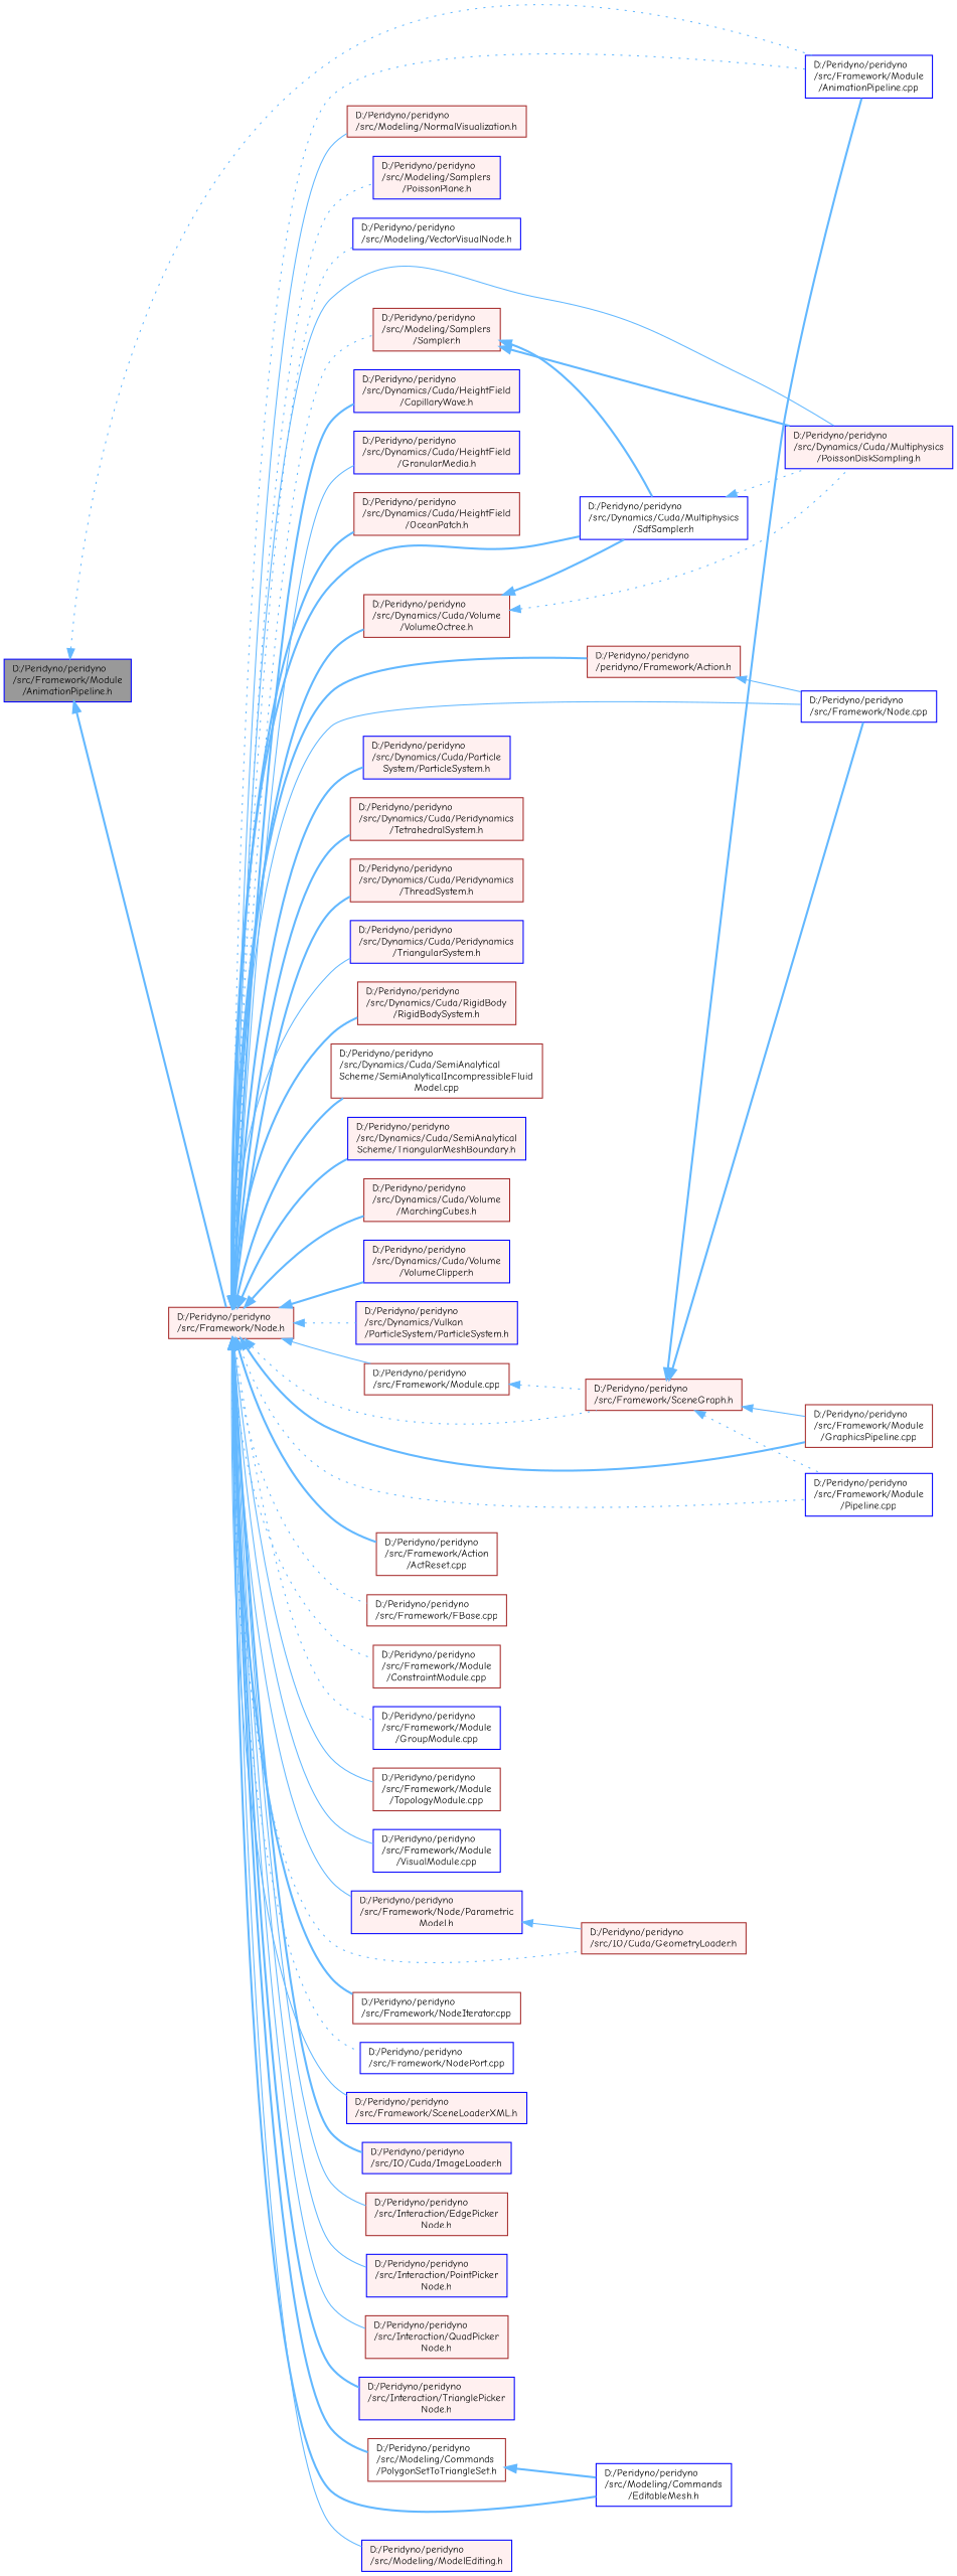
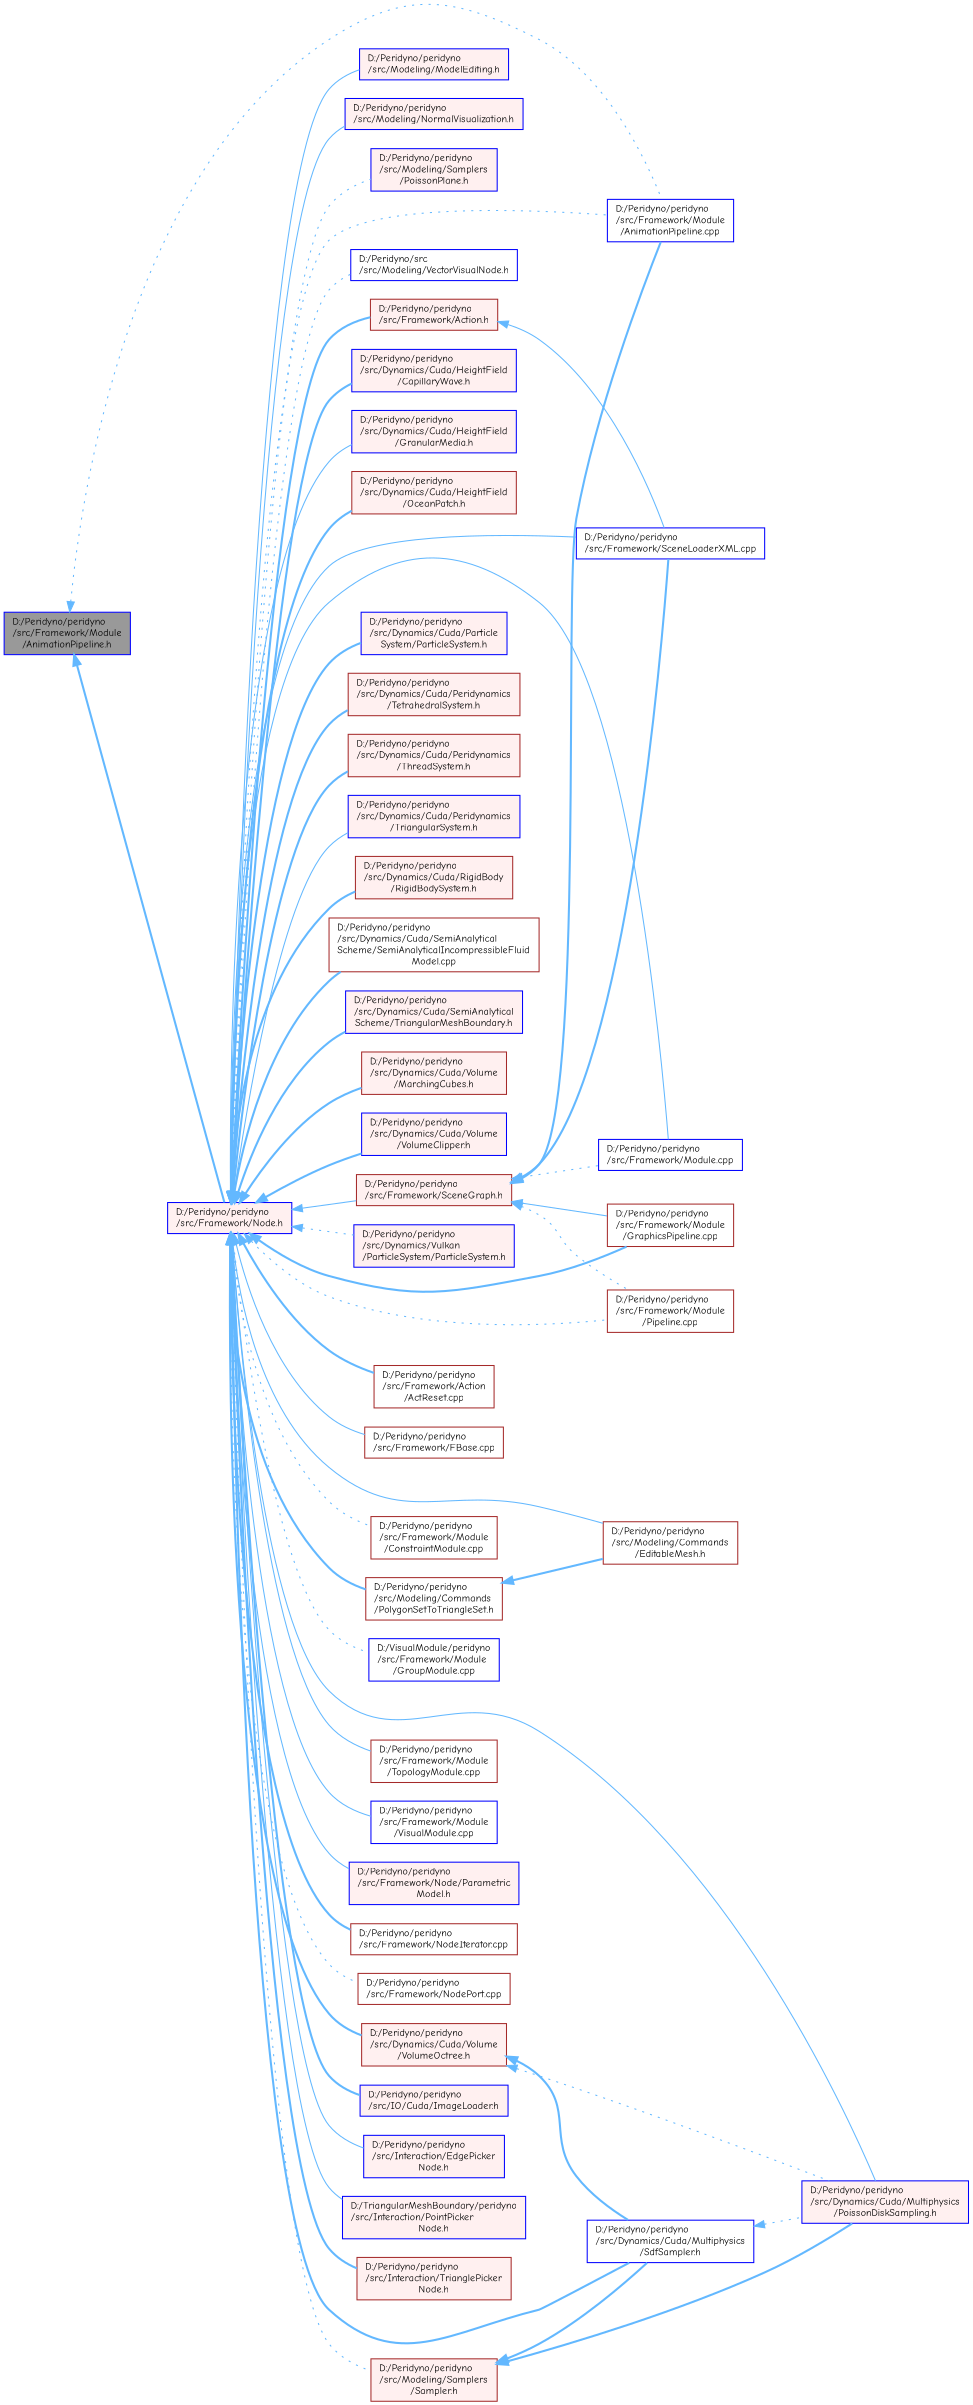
  digraph {
    fontname="Comic Neue"
    rankdir=LR
    node [color=blue fillcolor="#FFF0F0" fontname="Comic Neue" fontsize=10 shape=box style=filled]
    edge [color=steelblue1 dir=back fontname="Comic Neue" fontsize=10 labelfontname=Helvetica labelfontsize=10 style=bold]
    n1 [fillcolor=grey60 fontcolor=black height=0.2 label="D:/Peridyno/peridyno\l/src/Framework/Module\l/AnimationPipeline.h" width=0.4]
    n2 [fillcolor=white height=0.2 label="D:/Peridyno/peridyno\l/src/Framework/Module\l/AnimationPipeline.cpp" width=0.4]
-   n3 [color=brown height=0.2 label="D:/Peridyno/peridyno\l/src/Framework/Node.h" width=0.4]
+   n3 [height=0.2 label="D:/Peridyno/peridyno\l/src/Framework/Node.h" width=0.4]
    n4 [height=0.2 label="D:/Peridyno/peridyno\l/src/Dynamics/Cuda/HeightField\l/CapillaryWave.h" width=0.4]
    n5 [height=0.2 label="D:/Peridyno/peridyno\l/src/Dynamics/Cuda/HeightField\l/GranularMedia.h" width=0.4]
    n6 [color=brown height=0.2 label="D:/Peridyno/peridyno\l/src/Dynamics/Cuda/HeightField\l/OceanPatch.h" width=0.4]
    n7 [height=0.2 label="D:/Peridyno/peridyno\l/src/Dynamics/Cuda/Multiphysics\l/PoissonDiskSampling.h" width=0.4]
    n8 [fillcolor=white height=0.2 label="D:/Peridyno/peridyno\l/src/Dynamics/Cuda/Multiphysics\l/SdfSampler.h" width=0.4]
    n9 [height=0.2 label="D:/Peridyno/peridyno\l/src/Dynamics/Cuda/Particle\lSystem/ParticleSystem.h" width=0.4]
    n10 [color=brown height=0.2 label="D:/Peridyno/peridyno\l/src/Dynamics/Cuda/Peridynamics\l/TetrahedralSystem.h" width=0.4]
    n11 [color=brown height=0.2 label="D:/Peridyno/peridyno\l/src/Dynamics/Cuda/Peridynamics\l/ThreadSystem.h" width=0.4]
    n12 [height=0.2 label="D:/Peridyno/peridyno\l/src/Dynamics/Cuda/Peridynamics\l/TriangularSystem.h" width=0.4]
    n13 [color=brown height=0.2 label="D:/Peridyno/peridyno\l/src/Dynamics/Cuda/RigidBody\l/RigidBodySystem.h" width=0.4]
    n14 [color=brown fillcolor=white height=0.2 label="D:/Peridyno/peridyno\l/src/Dynamics/Cuda/SemiAnalytical\lScheme/SemiAnalyticalIncompressibleFluid\lModel.cpp" width=0.4]
    n15 [height=0.2 label="D:/Peridyno/peridyno\l/src/Dynamics/Cuda/SemiAnalytical\lScheme/TriangularMeshBoundary.h" width=0.4]
    n16 [color=brown height=0.2 label="D:/Peridyno/peridyno\l/src/Dynamics/Cuda/Volume\l/MarchingCubes.h" width=0.4]
    n17 [height=0.2 label="D:/Peridyno/peridyno\l/src/Dynamics/Cuda/Volume\l/VolumeClipper.h" width=0.4]
    n18 [color=brown height=0.2 label="D:/Peridyno/peridyno\l/src/Dynamics/Cuda/Volume\l/VolumeOctree.h" width=0.4]
    n19 [height=0.2 label="D:/Peridyno/peridyno\l/src/Dynamics/Vulkan\l/ParticleSystem/ParticleSystem.h" width=0.4]
-   n20 [color=brown height=0.2 label="D:/Peridyno/peridyno\l/peridyno/Framework/Action.h" width=0.4]
-   n21 [fillcolor=white height=0.2 label="D:/Peridyno/peridyno\l/src/Framework/Node.cpp" width=0.4]
+   n20 [color=brown height=0.2 label="D:/Peridyno/peridyno\l/src/Framework/Action.h" width=0.4]
+   n21 [fillcolor=white height=0.2 label="D:/Peridyno/peridyno\l/src/Framework/SceneLoaderXML.cpp" width=0.4]
    n22 [color=brown fillcolor=white height=0.2 label="D:/Peridyno/peridyno\l/src/Framework/Action\l/ActReset.cpp" width=0.4]
    n23 [color=brown fillcolor=white height=0.2 label="D:/Peridyno/peridyno\l/src/Framework/FBase.cpp" width=0.4]
-   n24 [color=brown fillcolor=white height=0.2 label="D:/Peridyno/peridyno\l/src/Framework/Module.cpp" width=0.4]
+   n24 [fillcolor=white height=0.2 label="D:/Peridyno/peridyno\l/src/Framework/Module.cpp" width=0.4]
    n25 [color=brown fillcolor=white height=0.2 label="D:/Peridyno/peridyno\l/src/Framework/Module\l/ConstraintModule.cpp" width=0.4]
    n26 [color=brown fillcolor=white height=0.2 label="D:/Peridyno/peridyno\l/src/Framework/Module\l/GraphicsPipeline.cpp" width=0.4]
-   n27 [fillcolor=white height=0.2 label="D:/Peridyno/peridyno\l/src/Framework/Module\l/GroupModule.cpp" width=0.4]
-   n28 [fillcolor=white height=0.2 label="D:/Peridyno/peridyno\l/src/Framework/Module\l/Pipeline.cpp" width=0.4]
+   n27 [fillcolor=white height=0.2 label="D:/VisualModule/peridyno\l/src/Framework/Module\l/GroupModule.cpp" width=0.4]
+   n28 [color=brown fillcolor=white height=0.2 label="D:/Peridyno/peridyno\l/src/Framework/Module\l/Pipeline.cpp" width=0.4]
    n29 [color=brown fillcolor=white height=0.2 label="D:/Peridyno/peridyno\l/src/Framework/Module\l/TopologyModule.cpp" width=0.4]
    n30 [fillcolor=white height=0.2 label="D:/Peridyno/peridyno\l/src/Framework/Module\l/VisualModule.cpp" width=0.4]
    n31 [height=0.2 label="D:/Peridyno/peridyno\l/src/Framework/Node/Parametric\lModel.h" width=0.4]
-   n32 [color=brown height=0.2 label="D:/Peridyno/peridyno\l/src/IO/Cuda/GeometryLoader.h" width=0.4]
    n33 [color=brown fillcolor=white height=0.2 label="D:/Peridyno/peridyno\l/src/Framework/NodeIterator.cpp" width=0.4]
-   n34 [fillcolor=white height=0.2 label="D:/Peridyno/peridyno\l/src/Framework/NodePort.cpp" width=0.4]
+   n34 [color=brown fillcolor=white height=0.2 label="D:/Peridyno/peridyno\l/src/Framework/NodePort.cpp" width=0.4]
    n35 [color=brown height=0.2 label="D:/Peridyno/peridyno\l/src/Framework/SceneGraph.h" width=0.4]
-   n36 [height=0.2 label="D:/Peridyno/peridyno\l/src/Framework/SceneLoaderXML.h" width=0.4]
    n37 [height=0.2 label="D:/Peridyno/peridyno\l/src/IO/Cuda/ImageLoader.h" width=0.4]
-   n38 [color=brown height=0.2 label="D:/Peridyno/peridyno\l/src/Interaction/EdgePicker\lNode.h" width=0.4]
-   n39 [height=0.2 label="D:/Peridyno/peridyno\l/src/Interaction/PointPicker\lNode.h" width=0.4]
-   n40 [color=brown height=0.2 label="D:/Peridyno/peridyno\l/src/Interaction/QuadPicker\lNode.h" width=0.4]
-   n41 [height=0.2 label="D:/Peridyno/peridyno\l/src/Interaction/TrianglePicker\lNode.h" width=0.4]
-   n42 [fillcolor=white height=0.2 label="D:/Peridyno/peridyno\l/src/Modeling/Commands\l/EditableMesh.h" width=0.4]
+   n38 [height=0.2 label="D:/Peridyno/peridyno\l/src/Interaction/EdgePicker\lNode.h" width=0.4]
+   n39 [height=0.2 label="D:/TriangularMeshBoundary/peridyno\l/src/Interaction/PointPicker\lNode.h" width=0.4]
+   n41 [color=brown height=0.2 label="D:/Peridyno/peridyno\l/src/Interaction/TrianglePicker\lNode.h" width=0.4]
+   n42 [color=brown fillcolor=white height=0.2 label="D:/Peridyno/peridyno\l/src/Modeling/Commands\l/EditableMesh.h" width=0.4]
    n43 [color=brown fillcolor=white height=0.2 label="D:/Peridyno/peridyno\l/src/Modeling/Commands\l/PolygonSetToTriangleSet.h" width=0.4]
    n44 [height=0.2 label="D:/Peridyno/peridyno\l/src/Modeling/ModelEditing.h" width=0.4]
-   n45 [color=brown height=0.2 label="D:/Peridyno/peridyno\l/src/Modeling/NormalVisualization.h" width=0.4]
+   n45 [height=0.2 label="D:/Peridyno/peridyno\l/src/Modeling/NormalVisualization.h" width=0.4]
    n46 [height=0.2 label="D:/Peridyno/peridyno\l/src/Modeling/Samplers\l/PoissonPlane.h" width=0.4]
    n47 [color=brown height=0.2 label="D:/Peridyno/peridyno\l/src/Modeling/Samplers\l/Sampler.h" width=0.4]
-   n48 [fillcolor=white height=0.2 label="D:/Peridyno/peridyno\l/src/Modeling/VectorVisualNode.h" width=0.4]
+   n48 [fillcolor=white height=0.2 label="D:/Peridyno/src\l/src/Modeling/VectorVisualNode.h" width=0.4]
    n1 -> n2 [style=dotted]
    n1 -> n3
    n3 -> n2 [style=dotted]
    n3 -> n4
    n3 -> n5 [style=solid]
    n3 -> n6
    n3 -> n7 [style=solid]
    n3 -> n8
    n3 -> n9
    n3 -> n10
    n3 -> n11
    n3 -> n12 [style=solid]
    n3 -> n13
    n3 -> n14
    n3 -> n15
    n3 -> n16
    n3 -> n17
    n3 -> n18
    n3 -> n19 [style=dotted]
    n3 -> n20
    n3 -> n21 [style=solid]
    n3 -> n22
-   n3 -> n23 [style=dotted]
+   n3 -> n23 [style=solid]
    n3 -> n24 [style=solid]
    n3 -> n25 [style=dotted]
    n3 -> n26
    n3 -> n27 [style=dotted]
    n3 -> n28 [style=dotted]
    n3 -> n29 [style=solid]
    n3 -> n30 [style=solid]
    n3 -> n31 [style=solid]
-   n3 -> n32 [style=dotted]
    n3 -> n33
    n3 -> n34 [style=dotted]
-   n3 -> n35 [style=dotted]
-   n3 -> n36 [style=solid]
+   n3 -> n35 [style=solid]
    n3 -> n37
    n3 -> n38 [style=solid]
    n3 -> n39 [style=solid]
-   n3 -> n40 [style=solid]
    n3 -> n41
-   n3 -> n42
+   n3 -> n42 [style=solid]
    n3 -> n43
    n3 -> n44 [style=solid]
    n3 -> n45 [style=solid]
    n3 -> n46 [style=dotted]
    n3 -> n47 [style=dotted]
    n3 -> n48 [style=dotted]
    n8 -> n7 [style=dotted]
    n18 -> n7 [style=dotted]
    n18 -> n8
    n20 -> n21 [style=solid]
-   n31 -> n32 [style=solid]
    n35 -> n2
    n35 -> n21
-   n24 -> n35 [style=dotted]
+   n35 -> n24 [style=dotted]
    n35 -> n26 [style=solid]
    n35 -> n28 [style=dotted]
    n43 -> n42
    n47 -> n7
    n47 -> n8
  }
